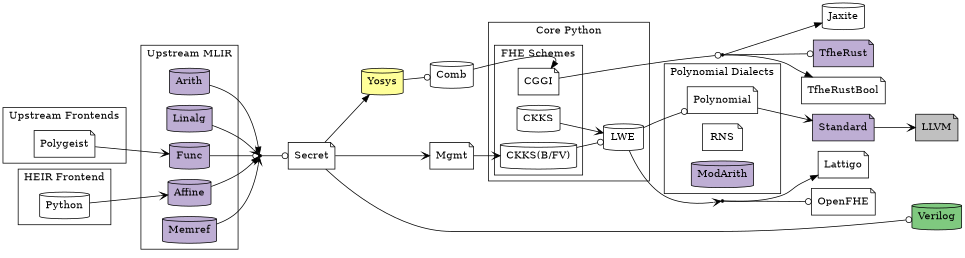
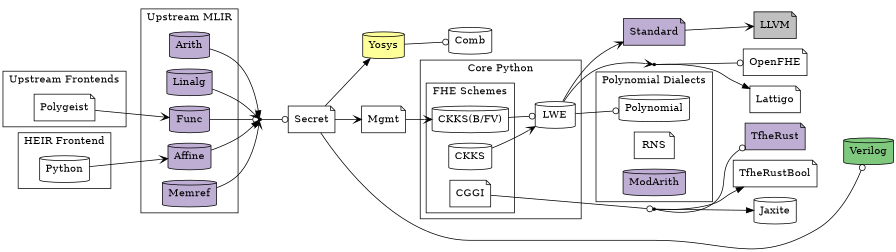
  digraph {
    compound=true
    nodesep=0.2
    rankdir=LR
    ranksep=0.5
    splines=spline
    node [fillcolor=white shape=cylinder style=filled]
    edge [arrowhead=vee]
    Polygeist [shape=note]
    Python
    Yosys [fillcolor="#ffff99"]
    Arith [fillcolor="#beaed4"]
    Linalg [fillcolor="#beaed4"]
    Affine [fillcolor="#beaed4"]
    Func [fillcolor="#beaed4"]
    Memref [fillcolor="#beaed4"]
    n9 [label="CKKS(B/FV)"]
    CKKS
    CGGI [shape=note]
    LWE
-   Polynomial [shape=note]
+   Polynomial
    RNS [shape=note]
    ModArith [fillcolor="#beaed4"]
    Comb
    lower_from_mlir [fillcolor=black shape=point]
    lower_from_cggi [fillcolor=black shape=point]
    lower_from_lwe [fillcolor=black shape=point]
    Lattigo [shape=note]
    OpenFHE [shape=note]
    Standard [fillcolor="#beaed4" shape=note]
    Jaxite
    TfheRust [fillcolor="#beaed4" shape=note]
    TfheRustBool [shape=note]
    Secret [shape=note]
    Verilog [fillcolor="#7fc97f"]
    Mgmt [shape=note]
    LLVM [fillcolor=gray shape=note]
    subgraph cluster_1 {
      label="Upstream Frontends"
      Polygeist
    }
    subgraph cluster_2 {
      label="HEIR Frontend"
      Python
    }
    subgraph sub_3 {
      Yosys
    }
    subgraph cluster_4 {
      label="Upstream MLIR"
      Arith
      Linalg
      Affine
      Func
      Memref
    }
    subgraph cluster_5 {
      label="Core Python"
      LWE
      subgraph cluster_6 {
        label="FHE Schemes"
        n9
        CKKS
        CGGI
      }
    }
    subgraph cluster_7 {
      label="Polynomial Dialects"
      Polynomial
      RNS
      ModArith
    }
    Polygeist -> Func
    Python -> Affine
    Yosys -> Comb [arrowhead=odot]
    Arith -> Yosys [style=invis arrowhead=""]
    Arith -> lower_from_mlir [arrowhead=normal]
    Linalg -> lower_from_mlir
    Affine -> lower_from_mlir [arrowhead=normal]
    Func -> lower_from_mlir [arrowhead=odot]
    Memref -> lower_from_mlir
    n9 -> LWE [arrowhead=odot]
    CKKS -> LWE
    CGGI -> lower_from_cggi [arrowhead=odot]
    LWE -> Polynomial [arrowhead=odot]
    LWE -> RNS [style=invis arrowhead=""]
    LWE -> lower_from_lwe
    Polynomial -> Lattigo [style=invis arrowhead=""]
    Polynomial -> OpenFHE [style=invis arrowhead=""]
-   Polynomial -> Standard
+   LWE -> Standard
    Polynomial -> Jaxite [style=invis arrowhead=""]
    Polynomial -> TfheRust [style=invis arrowhead=""]
    Polynomial -> TfheRustBool [style=invis arrowhead=""]
-   Comb -> CGGI [arrowhead=normal headport=ne]
    lower_from_mlir -> Secret [arrowhead=odot]
    lower_from_cggi -> Jaxite [arrowhead=normal]
    lower_from_cggi -> TfheRust [arrowhead=odot]
    lower_from_cggi -> TfheRustBool [arrowhead=normal]
    lower_from_lwe -> Lattigo [arrowhead=normal]
    lower_from_lwe -> OpenFHE [arrowhead=odot]
    OpenFHE -> Verilog [style=invis arrowhead=""]
    Standard -> LLVM
    Secret -> Yosys [arrowhead=normal]
    Secret -> Verilog [arrowhead=odot]
    Secret -> Mgmt
    Mgmt -> n9
  }
